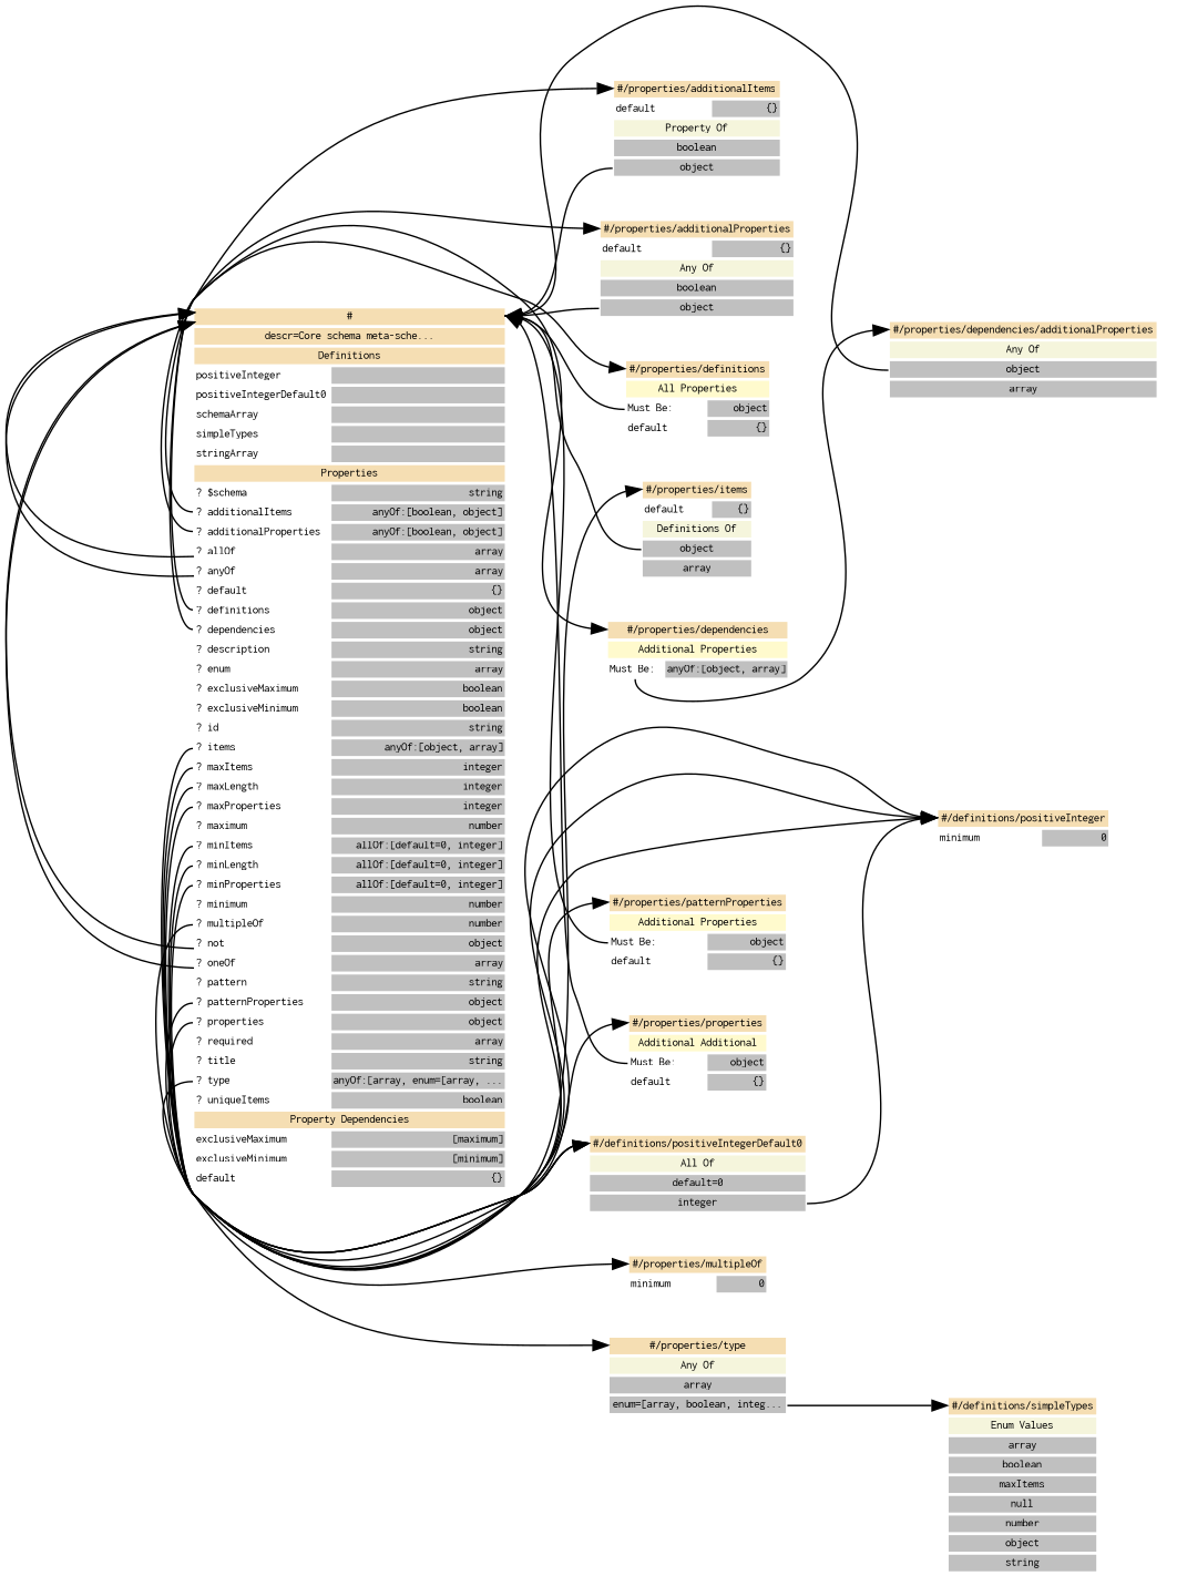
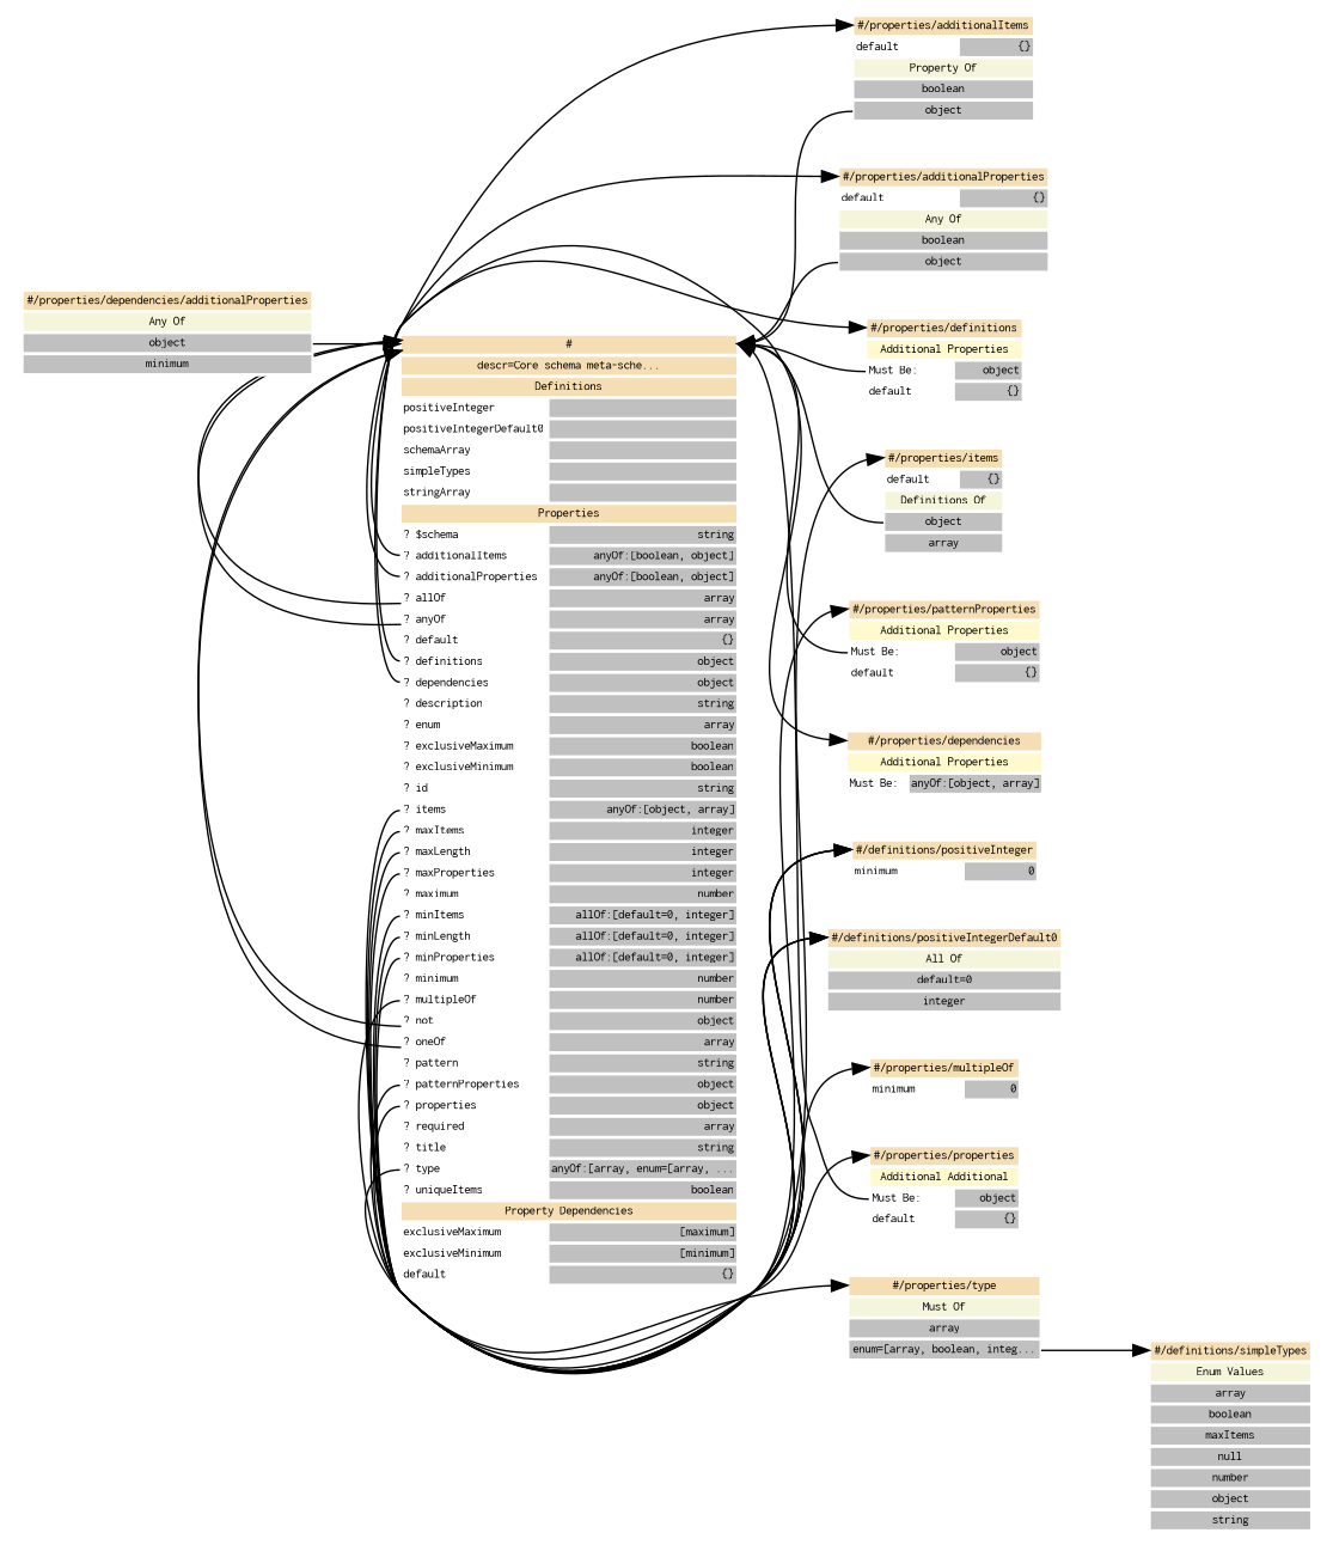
  digraph {
    fontname="Bitstream Vera Sans"
    fontsize=8
    rankdir=LR
    node [fontname=Courier fontsize=8 shape=plaintext]
    edge [fontname="Bitstream Vera Sans" fontsize=8 headport="@path" tailport=1]
    n1 [label=< <table border="0" cellborder="0" cellpadding="1" bgcolor="white"> <tr><td bgcolor="wheat" align="center" colspan="2" port="@path"><font color="black">#</font></td></tr>  <tr><td bgcolor="wheat" align="center" colspan="2" port=""><font color="black">descr=Core schema meta-sche...</font></td></tr> <tr><td bgcolor="wheat" align="center" colspan="2"><font color="black">Definitions</font></td></tr> <tr><td align="left" port="#@positiveInteger">positiveInteger</td>positiveInteger<td bgcolor="grey" align="right"></td></tr> <tr><td align="left" port="#@positiveIntegerDefault0">positiveIntegerDefault0</td>positiveIntegerDefault0<td bgcolor="grey" align="right"></td></tr> <tr><td align="left" port="#@schemaArray">schemaArray</td>schemaArray<td bgcolor="grey" align="right"></td></tr> <tr><td align="left" port="#@simpleTypes">simpleTypes</td>simpleTypes<td bgcolor="grey" align="right"></td></tr> <tr><td align="left" port="#@stringArray">stringArray</td>stringArray<td bgcolor="grey" align="right"></td></tr> <tr><td bgcolor="wheat" align="center" colspan="2" port=""><font color="black">Properties</font></td></tr> <tr><td align="left" port="@$schema">? $schema</td>? $schema<td bgcolor="grey" align="right">string</td></tr> <tr><td align="left" port="@additionalItems">? additionalItems</td>? additionalItems<td bgcolor="grey" align="right">anyOf:[boolean, object]</td></tr> <tr><td align="left" port="@additionalProperties">? additionalProperties</td>? additionalProperties<td bgcolor="grey" align="right">anyOf:[boolean, object]</td></tr> <tr><td align="left" port="@allOf">? allOf</td>? allOf<td bgcolor="grey" align="right">array</td></tr> <tr><td align="left" port="@anyOf">? anyOf</td>? anyOf<td bgcolor="grey" align="right">array</td></tr> <tr><td align="left" port="@default">? default</td>? default<td bgcolor="grey" align="right">{}</td></tr> <tr><td align="left" port="@definitions">? definitions</td>? definitions<td bgcolor="grey" align="right">object</td></tr> <tr><td align="left" port="@dependencies">? dependencies</td>? dependencies<td bgcolor="grey" align="right">object</td></tr> <tr><td align="left" port="@description">? description</td>? description<td bgcolor="grey" align="right">string</td></tr> <tr><td align="left" port="@enum">? enum</td>? enum<td bgcolor="grey" align="right">array</td></tr> <tr><td align="left" port="@exclusiveMaximum">? exclusiveMaximum</td>? exclusiveMaximum<td bgcolor="grey" align="right">boolean</td></tr> <tr><td align="left" port="@exclusiveMinimum">? exclusiveMinimum</td>? exclusiveMinimum<td bgcolor="grey" align="right">boolean</td></tr> <tr><td align="left" port="@id">? id</td>? id<td bgcolor="grey" align="right">string</td></tr> <tr><td align="left" port="@items">? items</td>? items<td bgcolor="grey" align="right">anyOf:[object, array]</td></tr> <tr><td align="left" port="@maxItems">? maxItems</td>? maxItems<td bgcolor="grey" align="right">integer</td></tr> <tr><td align="left" port="@maxLength">? maxLength</td>? maxLength<td bgcolor="grey" align="right">integer</td></tr> <tr><td align="left" port="@maxProperties">? maxProperties</td>? maxProperties<td bgcolor="grey" align="right">integer</td></tr> <tr><td align="left" port="@maximum">? maximum</td>? maximum<td bgcolor="grey" align="right">number</td></tr> <tr><td align="left" port="@minItems">? minItems</td>? minItems<td bgcolor="grey" align="right">allOf:[default=0, integer]</td></tr> <tr><td align="left" port="@minLength">? minLength</td>? minLength<td bgcolor="grey" align="right">allOf:[default=0, integer]</td></tr> <tr><td align="left" port="@minProperties">? minProperties</td>? minProperties<td bgcolor="grey" align="right">allOf:[default=0, integer]</td></tr> <tr><td align="left" port="@minimum">? minimum</td>? minimum<td bgcolor="grey" align="right">number</td></tr> <tr><td align="left" port="@multipleOf">? multipleOf</td>? multipleOf<td bgcolor="grey" align="right">number</td></tr> <tr><td align="left" port="@not">? not</td>? not<td bgcolor="grey" align="right">object</td></tr> <tr><td align="left" port="@oneOf">? oneOf</td>? oneOf<td bgcolor="grey" align="right">array</td></tr> <tr><td align="left" port="@pattern">? pattern</td>? pattern<td bgcolor="grey" align="right">string</td></tr> <tr><td align="left" port="@patternProperties">? patternProperties</td>? patternProperties<td bgcolor="grey" align="right">object</td></tr> <tr><td align="left" port="@properties">? properties</td>? properties<td bgcolor="grey" align="right">object</td></tr> <tr><td align="left" port="@required">? required</td>? required<td bgcolor="grey" align="right">array</td></tr> <tr><td align="left" port="@title">? title</td>? title<td bgcolor="grey" align="right">string</td></tr> <tr><td align="left" port="@type">? type</td>? type<td bgcolor="grey" align="right">anyOf:[array, enum=[array, ...</td></tr> <tr><td align="left" port="@uniqueItems">? uniqueItems</td>? uniqueItems<td bgcolor="grey" align="right">boolean</td></tr> <tr><td bgcolor="wheat" align="center" colspan="2" port=""><font color="black">Property Dependencies</font></td></tr> <tr><td align="left" port="">exclusiveMaximum</td>exclusiveMaximum<td bgcolor="grey" align="right">[maximum]</td></tr> <tr><td align="left" port="">exclusiveMinimum</td>exclusiveMinimum<td bgcolor="grey" align="right">[minimum]</td></tr> <tr><td align="left" port="">default</td>default<td bgcolor="grey" align="right">{}</td></tr> </table> >]
    n2 [label=< <table border="0" cellborder="0" cellpadding="1" bgcolor="white"> <tr><td bgcolor="wheat" align="center" colspan="2" port="@path"><font color="black">#/definitions/positiveInteger</font></td></tr>   <tr><td align="left" port="">minimum</td>minimum<td bgcolor="grey" align="right">0</td></tr> </table> >]
    n3 [label=< <table border="0" cellborder="0" cellpadding="1" bgcolor="white"> <tr><td bgcolor="wheat" align="center" colspan="2" port="@path"><font color="black">#/definitions/positiveIntegerDefault0</font></td></tr>   <tr><td bgcolor="beige" align="center" colspan="2" port=""><font color="black">All Of</font></td></tr> <tr><td bgcolor="grey" align="center" colspan="2" port="0"><font color="black">default=0</font></td></tr> <tr><td bgcolor="grey" align="center" colspan="2" port="1"><font color="black">integer</font></td></tr> </table> >]
    n4 [label=< <table border="0" cellborder="0" cellpadding="1" bgcolor="white"> <tr><td bgcolor="wheat" align="center" colspan="2" port="@path"><font color="black">#/properties/multipleOf</font></td></tr>   <tr><td align="left" port="">minimum</td>minimum<td bgcolor="grey" align="right">0</td></tr> </table> >]
    n5 [label=< <table border="0" cellborder="0" cellpadding="1" bgcolor="white"> <tr><td bgcolor="wheat" align="center" colspan="2" port="@path"><font color="black">#/properties/additionalItems</font></td></tr>   <tr><td align="left" port="">default</td>default<td bgcolor="grey" align="right">{}</td></tr> <tr><td bgcolor="beige" align="center" colspan="2" port=""><font color="black">Property Of</font></td></tr> <tr><td bgcolor="grey" align="center" colspan="2" port="0"><font color="black">boolean</font></td></tr> <tr><td bgcolor="grey" align="center" colspan="2" port="1"><font color="black">object</font></td></tr> </table> >]
    n6 [label=< <table border="0" cellborder="0" cellpadding="1" bgcolor="white"> <tr><td bgcolor="wheat" align="center" colspan="2" port="@path"><font color="black">#/properties/items</font></td></tr>   <tr><td align="left" port="">default</td>default<td bgcolor="grey" align="right">{}</td></tr> <tr><td bgcolor="beige" align="center" colspan="2" port=""><font color="black">Definitions Of</font></td></tr> <tr><td bgcolor="grey" align="center" colspan="2" port="0"><font color="black">object</font></td></tr> <tr><td bgcolor="grey" align="center" colspan="2" port="1"><font color="black">array</font></td></tr> </table> >]
    n7 [label=< <table border="0" cellborder="0" cellpadding="1" bgcolor="white"> <tr><td bgcolor="wheat" align="center" colspan="2" port="@path"><font color="black">#/properties/additionalProperties</font></td></tr>   <tr><td align="left" port="">default</td>default<td bgcolor="grey" align="right">{}</td></tr> <tr><td bgcolor="beige" align="center" colspan="2" port=""><font color="black">Any Of</font></td></tr> <tr><td bgcolor="grey" align="center" colspan="2" port="0"><font color="black">boolean</font></td></tr> <tr><td bgcolor="grey" align="center" colspan="2" port="1"><font color="black">object</font></td></tr> </table> >]
-   n8 [label=< <table border="0" cellborder="0" cellpadding="1" bgcolor="white"> <tr><td bgcolor="wheat" align="center" colspan="2" port="@path"><font color="black">#/properties/definitions</font></td></tr>   <tr><td bgcolor="lemonchiffon" align="center" colspan="2" port=""><font color="black">All Properties</font></td></tr> <tr><td align="left" port="mustBe">Must Be: </td>Must Be: <td bgcolor="grey" align="right">object</td></tr> <tr><td align="left" port="">default</td>default<td bgcolor="grey" align="right">{}</td></tr> </table> >]
+   n8 [label=< <table border="0" cellborder="0" cellpadding="1" bgcolor="white"> <tr><td bgcolor="wheat" align="center" colspan="2" port="@path"><font color="black">#/properties/definitions</font></td></tr>   <tr><td bgcolor="lemonchiffon" align="center" colspan="2" port=""><font color="black">Additional Properties</font></td></tr> <tr><td align="left" port="mustBe">Must Be: </td>Must Be: <td bgcolor="grey" align="right">object</td></tr> <tr><td align="left" port="">default</td>default<td bgcolor="grey" align="right">{}</td></tr> </table> >]
    n9 [label=< <table border="0" cellborder="0" cellpadding="1" bgcolor="white"> <tr><td bgcolor="wheat" align="center" colspan="2" port="@path"><font color="black">#/properties/properties</font></td></tr>   <tr><td bgcolor="lemonchiffon" align="center" colspan="2" port=""><font color="black">Additional Additional</font></td></tr> <tr><td align="left" port="mustBe">Must Be: </td>Must Be: <td bgcolor="grey" align="right">object</td></tr> <tr><td align="left" port="">default</td>default<td bgcolor="grey" align="right">{}</td></tr> </table> >]
    n10 [label=< <table border="0" cellborder="0" cellpadding="1" bgcolor="white"> <tr><td bgcolor="wheat" align="center" colspan="2" port="@path"><font color="black">#/properties/patternProperties</font></td></tr>   <tr><td bgcolor="lemonchiffon" align="center" colspan="2" port=""><font color="black">Additional Properties</font></td></tr> <tr><td align="left" port="mustBe">Must Be: </td>Must Be: <td bgcolor="grey" align="right">object</td></tr> <tr><td align="left" port="">default</td>default<td bgcolor="grey" align="right">{}</td></tr> </table> >]
    n11 [label=< <table border="0" cellborder="0" cellpadding="1" bgcolor="white"> <tr><td bgcolor="wheat" align="center" colspan="2" port="@path"><font color="black">#/properties/dependencies</font></td></tr>   <tr><td bgcolor="lemonchiffon" align="center" colspan="2" port=""><font color="black">Additional Properties</font></td></tr> <tr><td align="left" port="mustBe">Must Be: </td>Must Be: <td bgcolor="grey" align="right">anyOf:[object, array]</td></tr> </table> >]
-   n12 [label=< <table border="0" cellborder="0" cellpadding="1" bgcolor="white"> <tr><td bgcolor="wheat" align="center" colspan="2" port="@path"><font color="black">#/properties/type</font></td></tr>   <tr><td bgcolor="beige" align="center" colspan="2" port=""><font color="black">Any Of</font></td></tr> <tr><td bgcolor="grey" align="center" colspan="2" port="0"><font color="black">array</font></td></tr> <tr><td bgcolor="grey" align="center" colspan="2" port="1"><font color="black">enum=[array, boolean, integ...</font></td></tr> </table> >]
-   n13 [label=< <table border="0" cellborder="0" cellpadding="1" bgcolor="white"> <tr><td bgcolor="wheat" align="center" colspan="2" port="@path"><font color="black">#/properties/dependencies/additionalProperties</font></td></tr>   <tr><td bgcolor="beige" align="center" colspan="2" port=""><font color="black">Any Of</font></td></tr> <tr><td bgcolor="grey" align="center" colspan="2" port="0"><font color="black">object</font></td></tr> <tr><td bgcolor="grey" align="center" colspan="2" port="1"><font color="black">array</font></td></tr> </table> >]
+   n12 [label=< <table border="0" cellborder="0" cellpadding="1" bgcolor="white"> <tr><td bgcolor="wheat" align="center" colspan="2" port="@path"><font color="black">#/properties/type</font></td></tr>   <tr><td bgcolor="beige" align="center" colspan="2" port=""><font color="black">Must Of</font></td></tr> <tr><td bgcolor="grey" align="center" colspan="2" port="0"><font color="black">array</font></td></tr> <tr><td bgcolor="grey" align="center" colspan="2" port="1"><font color="black">enum=[array, boolean, integ...</font></td></tr> </table> >]
+   n13 [label=< <table border="0" cellborder="0" cellpadding="1" bgcolor="white"> <tr><td bgcolor="wheat" align="center" colspan="2" port="@path"><font color="black">#/properties/dependencies/additionalProperties</font></td></tr>   <tr><td bgcolor="beige" align="center" colspan="2" port=""><font color="black">Any Of</font></td></tr> <tr><td bgcolor="grey" align="center" colspan="2" port="0"><font color="black">object</font></td></tr> <tr><td bgcolor="grey" align="center" colspan="2" port="1"><font color="black">minimum</font></td></tr> </table> >]
    n14 [label=< <table border="0" cellborder="0" cellpadding="1" bgcolor="white"> <tr><td bgcolor="wheat" align="center" colspan="2" port="@path"><font color="black">#/definitions/simpleTypes</font></td></tr>   <tr><td bgcolor="beige" align="center" colspan="2" port=""><font color="black">Enum Values</font></td></tr> <tr><td bgcolor="grey" align="center" colspan="2" port=""><font color="black">array</font></td></tr> <tr><td bgcolor="grey" align="center" colspan="2" port=""><font color="black">boolean</font></td></tr> <tr><td bgcolor="grey" align="center" colspan="2" port=""><font color="black">maxItems</font></td></tr> <tr><td bgcolor="grey" align="center" colspan="2" port=""><font color="black">null</font></td></tr> <tr><td bgcolor="grey" align="center" colspan="2" port=""><font color="black">number</font></td></tr> <tr><td bgcolor="grey" align="center" colspan="2" port=""><font color="black">object</font></td></tr> <tr><td bgcolor="grey" align="center" colspan="2" port=""><font color="black">string</font></td></tr> </table> >]
    n1 -> n1 [tailport="@allOf"]
    n1 -> n1 [tailport="@anyOf"]
    n1 -> n1 [tailport="@not"]
    n1 -> n1 [tailport="@oneOf"]
    n1 -> n2 [tailport="@maxItems"]
    n1 -> n2 [tailport="@maxLength"]
    n1 -> n2 [tailport="@maxProperties"]
    n1 -> n3 [tailport="@minItems"]
    n1 -> n3 [tailport="@minLength"]
    n1 -> n3 [tailport="@minProperties"]
    n1 -> n4 [tailport="@multipleOf"]
    n1 -> n5 [tailport="@additionalItems"]
    n1 -> n6 [tailport="@items"]
    n1 -> n7 [tailport="@additionalProperties"]
    n1 -> n8 [tailport="@definitions"]
    n1 -> n9 [tailport="@properties"]
    n1 -> n10 [tailport="@patternProperties"]
    n1 -> n11 [tailport="@dependencies"]
    n1 -> n12 [tailport="@type"]
-   n3 -> n2
    n5 -> n1
    n6 -> n1 [tailport=0]
    n7 -> n1
    n8 -> n1 [tailport=mustBe]
    n9 -> n1 [tailport=mustBe]
    n10 -> n1 [tailport=mustBe]
-   n11 -> n13 [tailport=mustBe]
    n12 -> n14
    n13 -> n1 [tailport=0]
  }
